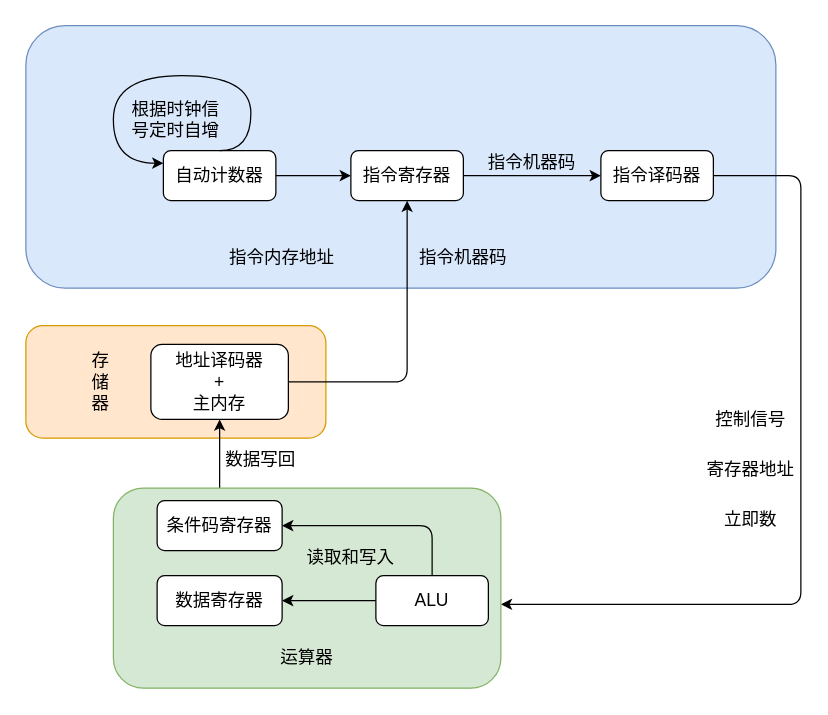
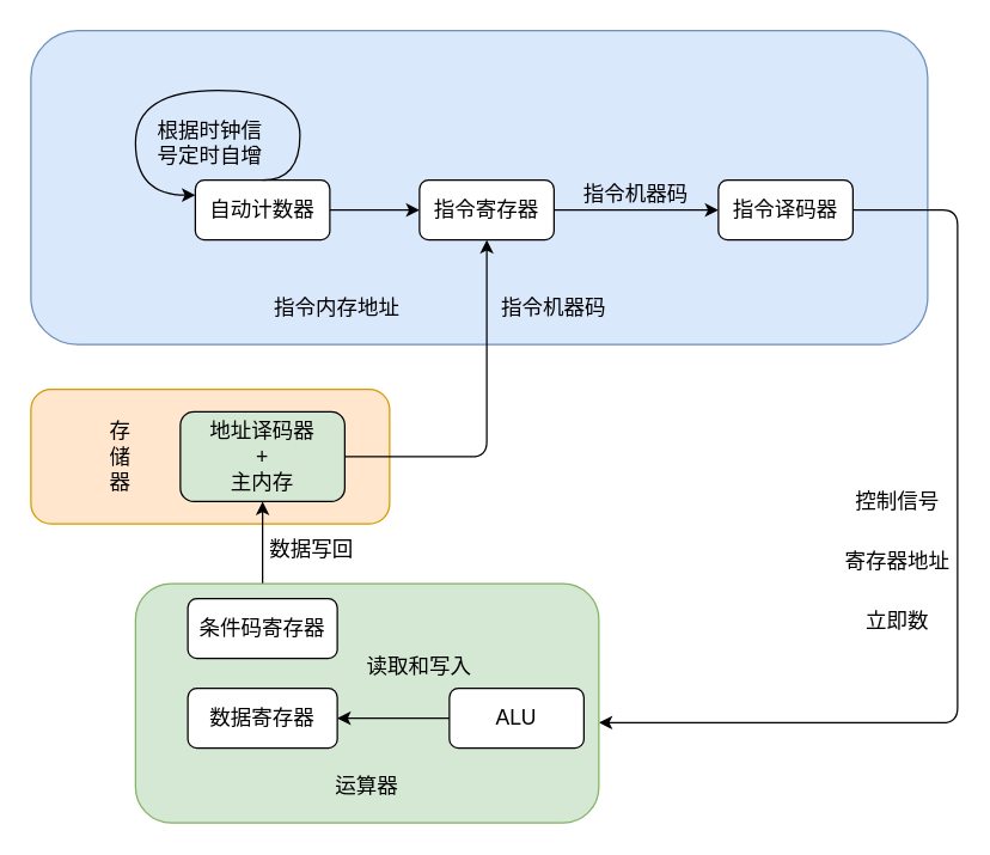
  <mxCell id="0" />
  <mxCell id="1" parent="0" />
  <mxCell id="2" value="" style="rounded=1;whiteSpace=wrap;html=1;fillColor=#ffe6cc;strokeColor=#d79b00;fontSize=14;shadow=0;" vertex="1" parent="1"><mxGeometry x="20" y="260" width="240" height="90" as="geometry" /></mxCell>
  <mxCell id="3" value="" style="rounded=1;whiteSpace=wrap;html=1;fillColor=#dae8fc;strokeColor=#6c8ebf;fontSize=14;shadow=0;" vertex="1" parent="1"><mxGeometry x="20" y="20" width="600" height="210" as="geometry" /></mxCell>
  <mxCell id="4" style="edgeStyle=orthogonalEdgeStyle;curved=1;rounded=0;orthogonalLoop=1;jettySize=auto;html=1;fontSize=14;" edge="1" parent="1" source="5" target="9"><mxGeometry relative="1" as="geometry" /></mxCell>
  <mxCell id="5" value="自动计数器" style="rounded=1;whiteSpace=wrap;html=1;fontSize=14;" vertex="1" parent="1"><mxGeometry x="130" y="120" width="90" height="40" as="geometry" /></mxCell>
  <mxCell id="6" style="edgeStyle=orthogonalEdgeStyle;curved=1;rounded=0;orthogonalLoop=1;jettySize=auto;html=1;entryX=0;entryY=0.25;entryDx=0;entryDy=0;fontSize=14;exitX=0.5;exitY=0;exitDx=0;exitDy=0;" edge="1" parent="1" source="5" target="5"><mxGeometry relative="1" as="geometry"><Array as="points"><mxPoint x="200" y="120" /><mxPoint x="200" y="60" /><mxPoint x="90" y="60" /><mxPoint x="90" y="130" /></Array></mxGeometry></mxCell>
  <mxCell id="7" value="根据时钟信号定时自增" style="text;html=1;strokeColor=none;fillColor=none;align=center;verticalAlign=middle;whiteSpace=wrap;rounded=0;fontSize=14;" vertex="1" parent="1"><mxGeometry x="100" y="80" width="80" height="30" as="geometry" /></mxCell>
  <mxCell id="8" style="edgeStyle=orthogonalEdgeStyle;rounded=0;orthogonalLoop=1;jettySize=auto;html=1;fontSize=14;" edge="1" parent="1" source="9" target="11"><mxGeometry relative="1" as="geometry" /></mxCell>
  <mxCell id="9" value="指令寄存器" style="rounded=1;whiteSpace=wrap;html=1;fontSize=14;" vertex="1" parent="1"><mxGeometry x="280" y="120" width="90" height="40" as="geometry" /></mxCell>
  <mxCell id="10" style="edgeStyle=orthogonalEdgeStyle;rounded=1;orthogonalLoop=1;jettySize=auto;html=1;entryX=1;entryY=0.581;entryDx=0;entryDy=0;entryPerimeter=0;fontSize=14;" edge="1" parent="1" source="11" target="17"><mxGeometry relative="1" as="geometry"><Array as="points"><mxPoint x="640" y="140" /><mxPoint x="640" y="483" /></Array></mxGeometry></mxCell>
  <mxCell id="11" value="指令译码器" style="rounded=1;whiteSpace=wrap;html=1;fontSize=14;" vertex="1" parent="1"><mxGeometry x="480" y="120" width="90" height="40" as="geometry" /></mxCell>
  <mxCell id="12" style="edgeStyle=orthogonalEdgeStyle;rounded=1;orthogonalLoop=1;jettySize=auto;html=1;entryX=0.5;entryY=1;entryDx=0;entryDy=0;fontSize=14;" edge="1" parent="1" source="13" target="9"><mxGeometry relative="1" as="geometry" /></mxCell>
- <mxCell id="13" value="地址译码器&lt;br&gt;+&lt;br&gt;主内存" style="rounded=1;whiteSpace=wrap;html=1;fontSize=14;" vertex="1" parent="1"><mxGeometry x="120" y="275" width="110" height="60" as="geometry" /></mxCell>
+ <mxCell id="13" value="地址译码器&lt;br&gt;+&lt;br&gt;主内存" style="rounded=1;whiteSpace=wrap;html=1;fontSize=14;fillColor=#d5e8d4;" vertex="1" parent="1"><mxGeometry x="120" y="275" width="110" height="60" as="geometry" /></mxCell>
  <mxCell id="14" value="存&lt;br&gt;储&lt;br&gt;器" style="text;html=1;strokeColor=none;fillColor=none;align=center;verticalAlign=middle;whiteSpace=wrap;rounded=0;shadow=0;fontSize=14;" vertex="1" parent="1"><mxGeometry x="50" y="290" width="60" height="30" as="geometry" /></mxCell>
  <mxCell id="15" value="指令机器码" style="text;html=1;strokeColor=none;fillColor=none;align=center;verticalAlign=middle;whiteSpace=wrap;rounded=0;shadow=0;fontSize=14;" vertex="1" parent="1"><mxGeometry x="385" y="114" width="80" height="30" as="geometry" /></mxCell>
  <mxCell id="16" style="edgeStyle=orthogonalEdgeStyle;rounded=0;orthogonalLoop=1;jettySize=auto;html=1;entryX=0.5;entryY=1;entryDx=0;entryDy=0;fontSize=14;" edge="1" parent="1" source="17" target="13"><mxGeometry relative="1" as="geometry"><Array as="points"><mxPoint x="175" y="380" /><mxPoint x="175" y="380" /></Array></mxGeometry></mxCell>
  <mxCell id="17" value="" style="rounded=1;whiteSpace=wrap;html=1;fillColor=#d5e8d4;strokeColor=#82b366;fontSize=14;shadow=0;" vertex="1" parent="1"><mxGeometry x="90" y="390" width="310" height="160" as="geometry" /></mxCell>
  <mxCell id="18" value="条件码寄存器" style="rounded=1;whiteSpace=wrap;html=1;fontSize=14;" vertex="1" parent="1"><mxGeometry x="125" y="400" width="100" height="40" as="geometry" /></mxCell>
  <mxCell id="19" value="数据寄存器" style="rounded=1;whiteSpace=wrap;html=1;fontSize=14;" vertex="1" parent="1"><mxGeometry x="125" y="460" width="100" height="40" as="geometry" /></mxCell>
- <mxCell id="20" style="edgeStyle=orthogonalEdgeStyle;rounded=1;orthogonalLoop=1;jettySize=auto;html=1;entryX=1;entryY=0.5;entryDx=0;entryDy=0;fontSize=14;" edge="1" parent="1" source="22" target="18"><mxGeometry relative="1" as="geometry"><Array as="points"><mxPoint x="345" y="420" /></Array></mxGeometry></mxCell>
  <mxCell id="21" style="edgeStyle=orthogonalEdgeStyle;rounded=0;orthogonalLoop=1;jettySize=auto;html=1;entryX=1;entryY=0.5;entryDx=0;entryDy=0;fontSize=14;" edge="1" parent="1" source="22" target="19"><mxGeometry relative="1" as="geometry" /></mxCell>
  <mxCell id="22" value="ALU" style="rounded=1;whiteSpace=wrap;html=1;fontSize=14;" vertex="1" parent="1"><mxGeometry x="300" y="460" width="90" height="40" as="geometry" /></mxCell>
  <mxCell id="23" value="运算器" style="text;html=1;strokeColor=none;fillColor=none;align=center;verticalAlign=middle;whiteSpace=wrap;rounded=0;shadow=0;fontSize=14;" vertex="1" parent="1"><mxGeometry x="215" y="510" width="60" height="30" as="geometry" /></mxCell>
  <mxCell id="24" value="控制信号" style="text;html=1;strokeColor=none;fillColor=none;align=center;verticalAlign=middle;whiteSpace=wrap;rounded=0;shadow=0;fontSize=14;" vertex="1" parent="1"><mxGeometry x="570" y="320" width="60" height="30" as="geometry" /></mxCell>
  <mxCell id="25" value="寄存器地址" style="text;html=1;strokeColor=none;fillColor=none;align=center;verticalAlign=middle;whiteSpace=wrap;rounded=0;shadow=0;fontSize=14;" vertex="1" parent="1"><mxGeometry x="560" y="360" width="80" height="30" as="geometry" /></mxCell>
  <mxCell id="26" value="立即数" style="text;html=1;strokeColor=none;fillColor=none;align=center;verticalAlign=middle;whiteSpace=wrap;rounded=0;shadow=0;fontSize=14;" vertex="1" parent="1"><mxGeometry x="560" y="400" width="80" height="30" as="geometry" /></mxCell>
  <mxCell id="27" value="数据写回" style="text;html=1;strokeColor=none;fillColor=none;align=center;verticalAlign=middle;whiteSpace=wrap;rounded=0;shadow=0;fontSize=14;" vertex="1" parent="1"><mxGeometry x="168" y="352" width="80" height="30" as="geometry" /></mxCell>
  <mxCell id="28" value="指令机器码" style="text;html=1;strokeColor=none;fillColor=none;align=center;verticalAlign=middle;whiteSpace=wrap;rounded=0;shadow=0;fontSize=14;" vertex="1" parent="1"><mxGeometry x="330" y="190" width="80" height="30" as="geometry" /></mxCell>
  <mxCell id="29" value="指令内存地址" style="text;html=1;strokeColor=none;fillColor=none;align=center;verticalAlign=middle;whiteSpace=wrap;rounded=0;shadow=0;fontSize=14;" vertex="1" parent="1"><mxGeometry x="180" y="190" width="90" height="30" as="geometry" /></mxCell>
  <mxCell id="30" value="读取和写入" style="text;html=1;strokeColor=none;fillColor=none;align=center;verticalAlign=middle;whiteSpace=wrap;rounded=0;shadow=0;fontSize=14;" vertex="1" parent="1"><mxGeometry x="240" y="430" width="80" height="30" as="geometry" /></mxCell>
